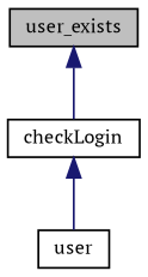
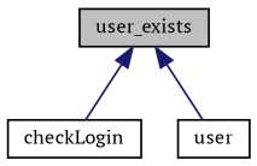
  digraph {
    fontname="PT Serif"
    rankdir=TB
    node [color=black fillcolor=white fontname="PT Serif" fontsize=10 shape=record style=filled]
    edge [color=midnightblue dir=back fontname="PT Serif" fontsize=10 labelfontname=Helvetica labelfontsize=10 style=solid]
    n1 [fillcolor=grey75 fontcolor=black height=0.2 label=user_exists width=0.4]
    n2 [height=0.2 label=checkLogin width=0.4]
    n3 [height=0.2 label=user width=0.4]
    n1 -> n2
-   n2 -> n3
+   n1 -> n3
  }
